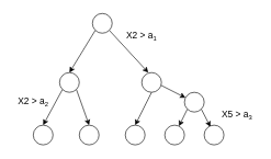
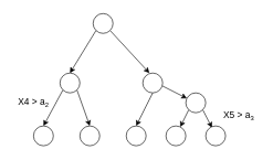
  <mxCell id="0" />
  <mxCell id="1" parent="0" />
  <mxCell id="2" style="edgeStyle=none;html=1;exitX=0;exitY=1;exitDx=0;exitDy=0;entryX=0.5;entryY=0;entryDx=0;entryDy=0;" edge="1" parent="1" source="4" target="7"><mxGeometry relative="1" as="geometry" /></mxCell>
  <mxCell id="3" style="edgeStyle=none;html=1;exitX=1;exitY=1;exitDx=0;exitDy=0;entryX=0.333;entryY=0;entryDx=0;entryDy=0;entryPerimeter=0;" edge="1" parent="1" source="4" target="10"><mxGeometry relative="1" as="geometry" /></mxCell>
  <mxCell id="4" value="" style="ellipse;whiteSpace=wrap;html=1;aspect=fixed;" vertex="1" parent="1"><mxGeometry x="140" y="20" width="30" height="30" as="geometry" /></mxCell>
  <mxCell id="5" style="edgeStyle=none;html=1;exitX=0;exitY=1;exitDx=0;exitDy=0;entryX=0.5;entryY=0;entryDx=0;entryDy=0;fontSize=14;" edge="1" parent="1" source="7" target="12"><mxGeometry relative="1" as="geometry" /></mxCell>
  <mxCell id="6" style="edgeStyle=none;html=1;exitX=1;exitY=1;exitDx=0;exitDy=0;entryX=0.5;entryY=0;entryDx=0;entryDy=0;fontSize=14;" edge="1" parent="1" source="7" target="13"><mxGeometry relative="1" as="geometry" /></mxCell>
  <mxCell id="7" value="" style="ellipse;whiteSpace=wrap;html=1;aspect=fixed;" vertex="1" parent="1"><mxGeometry x="90" y="110" width="30" height="30" as="geometry" /></mxCell>
  <mxCell id="8" style="edgeStyle=none;html=1;exitX=0.5;exitY=1;exitDx=0;exitDy=0;entryX=0.5;entryY=0;entryDx=0;entryDy=0;fontSize=14;" edge="1" parent="1" source="10" target="15"><mxGeometry relative="1" as="geometry" /></mxCell>
  <mxCell id="9" style="edgeStyle=none;html=1;exitX=0.992;exitY=0.652;exitDx=0;exitDy=0;fontSize=14;exitPerimeter=0;" edge="1" parent="1" source="10" target="18"><mxGeometry relative="1" as="geometry" /></mxCell>
  <mxCell id="10" value="" style="ellipse;whiteSpace=wrap;html=1;aspect=fixed;" vertex="1" parent="1"><mxGeometry x="215" y="110" width="30" height="30" as="geometry" /></mxCell>
- <mxCell id="11" value="X2 &amp;gt; a&lt;span style=&quot;font-size: 11.667px&quot;&gt;&lt;sub&gt;1&lt;/sub&gt;&lt;/span&gt;" style="text;html=1;strokeColor=none;fillColor=none;align=center;verticalAlign=middle;whiteSpace=wrap;rounded=0;fontSize=14;" vertex="1" parent="1"><mxGeometry x="185" y="40" width="60" height="30" as="geometry" /></mxCell>
  <mxCell id="12" value="" style="ellipse;whiteSpace=wrap;html=1;aspect=fixed;" vertex="1" parent="1"><mxGeometry x="50" y="190" width="30" height="30" as="geometry" /></mxCell>
  <mxCell id="13" value="" style="ellipse;whiteSpace=wrap;html=1;aspect=fixed;" vertex="1" parent="1"><mxGeometry x="120" y="190" width="30" height="30" as="geometry" /></mxCell>
- <mxCell id="14" value="X2 &amp;gt; a&lt;span style=&quot;font-size: 11.667px&quot;&gt;&lt;sub&gt;2&lt;/sub&gt;&lt;/span&gt;" style="text;html=1;strokeColor=none;fillColor=none;align=center;verticalAlign=middle;whiteSpace=wrap;rounded=0;fontSize=14;" vertex="1" parent="1"><mxGeometry x="20" y="140" width="60" height="30" as="geometry" /></mxCell>
+ <mxCell id="14" value="X4 &amp;gt; a&lt;span style=&quot;font-size: 11.667px&quot;&gt;&lt;sub&gt;2&lt;/sub&gt;&lt;/span&gt;" style="text;html=1;strokeColor=none;fillColor=none;align=center;verticalAlign=middle;whiteSpace=wrap;rounded=0;fontSize=14;" vertex="1" parent="1"><mxGeometry x="20" y="140" width="60" height="30" as="geometry" /></mxCell>
  <mxCell id="15" value="" style="ellipse;whiteSpace=wrap;html=1;aspect=fixed;" vertex="1" parent="1"><mxGeometry x="190" y="190" width="30" height="30" as="geometry" /></mxCell>
  <mxCell id="16" style="edgeStyle=none;html=1;exitX=0;exitY=1;exitDx=0;exitDy=0;fontSize=14;" edge="1" parent="1" source="18" target="19"><mxGeometry relative="1" as="geometry" /></mxCell>
  <mxCell id="17" style="edgeStyle=none;html=1;exitX=1;exitY=1;exitDx=0;exitDy=0;entryX=0.317;entryY=0.088;entryDx=0;entryDy=0;entryPerimeter=0;fontSize=14;" edge="1" parent="1" source="18" target="20"><mxGeometry relative="1" as="geometry" /></mxCell>
  <mxCell id="18" value="" style="ellipse;whiteSpace=wrap;html=1;aspect=fixed;" vertex="1" parent="1"><mxGeometry x="280" y="140" width="30" height="30" as="geometry" /></mxCell>
  <mxCell id="19" value="" style="ellipse;whiteSpace=wrap;html=1;aspect=fixed;" vertex="1" parent="1"><mxGeometry x="250" y="190" width="30" height="30" as="geometry" /></mxCell>
  <mxCell id="20" value="" style="ellipse;whiteSpace=wrap;html=1;aspect=fixed;" vertex="1" parent="1"><mxGeometry x="310" y="190" width="30" height="30" as="geometry" /></mxCell>
  <mxCell id="21" value="X5 &amp;gt; a&lt;span style=&quot;font-size: 11.667px&quot;&gt;&lt;sub&gt;3&lt;/sub&gt;&lt;/span&gt;" style="text;html=1;strokeColor=none;fillColor=none;align=center;verticalAlign=middle;whiteSpace=wrap;rounded=0;fontSize=14;" vertex="1" parent="1"><mxGeometry x="330" y="160" width="60" height="30" as="geometry" /></mxCell>
